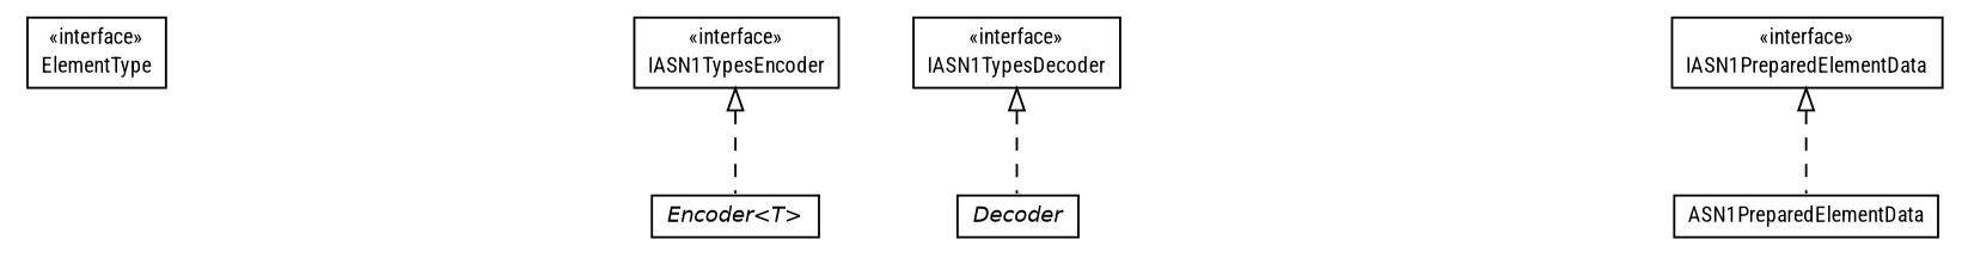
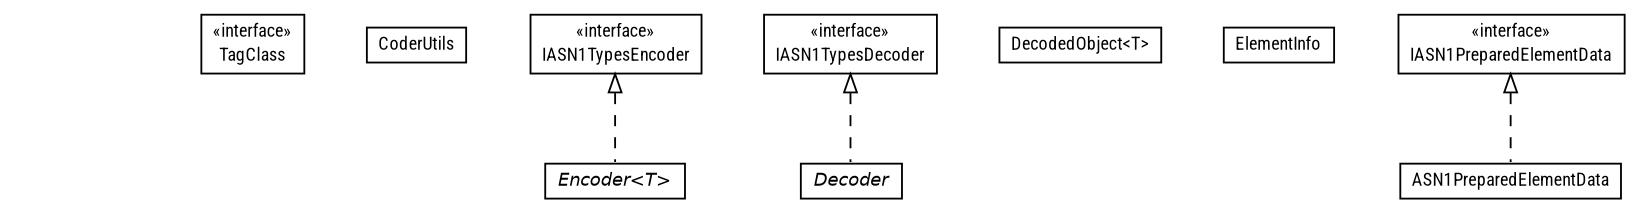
  digraph {
    fontname="Roboto Condensed"
    nodesep=0.25
    ranksep=0.5
    node [fontcolor=black fontname="Roboto Condensed" fontsize=10.0 shape=plaintext]
    edge [arrowtail=empty dir=back fontname="Roboto Condensed" fontsize=10 headport=p labelfontname=Helvetica labelfontsize=10 style=dashed tailport=p]
-   n1 [label=<<table title="org.universAAL.lddi.lib.ieeex73std.org.bn.coders.ElementType" border="0" cellborder="1" cellspacing="0" cellpadding="2" port="p" href="./ElementType.html"> 		<tr><td><table border="0" cellspacing="0" cellpadding="1"> <tr><td align="center" balign="center"> &#171;interface&#187; </td></tr> <tr><td align="center" balign="center"> ElementType </td></tr> 		</table></td></tr> 		</table>>]
+   n2 [label=<<table title="org.universAAL.lddi.lib.ieeex73std.org.bn.coders.TagClass" border="0" cellborder="1" cellspacing="0" cellpadding="2" port="p" href="./TagClass.html"> 		<tr><td><table border="0" cellspacing="0" cellpadding="1"> <tr><td align="center" balign="center"> &#171;interface&#187; </td></tr> <tr><td align="center" balign="center"> TagClass </td></tr> 		</table></td></tr> 		</table>>]
+   n3 [label=<<table title="org.universAAL.lddi.lib.ieeex73std.org.bn.coders.CoderUtils" border="0" cellborder="1" cellspacing="0" cellpadding="2" port="p" href="./CoderUtils.html"> 		<tr><td><table border="0" cellspacing="0" cellpadding="1"> <tr><td align="center" balign="center"> CoderUtils </td></tr> 		</table></td></tr> 		</table>>]
    n4 [label=<<table title="org.universAAL.lddi.lib.ieeex73std.org.bn.coders.Encoder" border="0" cellborder="1" cellspacing="0" cellpadding="2" port="p" href="./Encoder.html"> 		<tr><td><table border="0" cellspacing="0" cellpadding="1"> <tr><td align="center" balign="center"><font face="Helvetica-Oblique"> Encoder&lt;T&gt; </font></td></tr> 		</table></td></tr> 		</table>>]
    n5 [label=<<table title="org.universAAL.lddi.lib.ieeex73std.org.bn.coders.Decoder" border="0" cellborder="1" cellspacing="0" cellpadding="2" port="p" href="./Decoder.html"> 		<tr><td><table border="0" cellspacing="0" cellpadding="1"> <tr><td align="center" balign="center"><font face="Helvetica-Oblique"> Decoder </font></td></tr> 		</table></td></tr> 		</table>>]
+   n6 [label=<<table title="org.universAAL.lddi.lib.ieeex73std.org.bn.coders.DecodedObject" border="0" cellborder="1" cellspacing="0" cellpadding="2" port="p" href="./DecodedObject.html"> 		<tr><td><table border="0" cellspacing="0" cellpadding="1"> <tr><td align="center" balign="center"> DecodedObject&lt;T&gt; </td></tr> 		</table></td></tr> 		</table>>]
    n7 [label=<<table title="org.universAAL.lddi.lib.ieeex73std.org.bn.coders.IASN1TypesDecoder" border="0" cellborder="1" cellspacing="0" cellpadding="2" port="p" href="./IASN1TypesDecoder.html"> 		<tr><td><table border="0" cellspacing="0" cellpadding="1"> <tr><td align="center" balign="center"> &#171;interface&#187; </td></tr> <tr><td align="center" balign="center"> IASN1TypesDecoder </td></tr> 		</table></td></tr> 		</table>>]
+   n8 [label=<<table title="org.universAAL.lddi.lib.ieeex73std.org.bn.coders.ElementInfo" border="0" cellborder="1" cellspacing="0" cellpadding="2" port="p" href="./ElementInfo.html"> 		<tr><td><table border="0" cellspacing="0" cellpadding="1"> <tr><td align="center" balign="center"> ElementInfo </td></tr> 		</table></td></tr> 		</table>>]
    n9 [label=<<table title="org.universAAL.lddi.lib.ieeex73std.org.bn.coders.IASN1TypesEncoder" border="0" cellborder="1" cellspacing="0" cellpadding="2" port="p" href="./IASN1TypesEncoder.html"> 		<tr><td><table border="0" cellspacing="0" cellpadding="1"> <tr><td align="center" balign="center"> &#171;interface&#187; </td></tr> <tr><td align="center" balign="center"> IASN1TypesEncoder </td></tr> 		</table></td></tr> 		</table>>]
    n10 [label=<<table title="org.universAAL.lddi.lib.ieeex73std.org.bn.coders.ASN1PreparedElementData" border="0" cellborder="1" cellspacing="0" cellpadding="2" port="p" href="./ASN1PreparedElementData.html"> 		<tr><td><table border="0" cellspacing="0" cellpadding="1"> <tr><td align="center" balign="center"> ASN1PreparedElementData </td></tr> 		</table></td></tr> 		</table>>]
    n11 [label=<<table title="org.universAAL.lddi.lib.ieeex73std.org.bn.coders.IASN1PreparedElementData" border="0" cellborder="1" cellspacing="0" cellpadding="2" port="p" href="./IASN1PreparedElementData.html"> 		<tr><td><table border="0" cellspacing="0" cellpadding="1"> <tr><td align="center" balign="center"> &#171;interface&#187; </td></tr> <tr><td align="center" balign="center"> IASN1PreparedElementData </td></tr> 		</table></td></tr> 		</table>>]
    n7 -> n5
    n9 -> n4
    n11 -> n10
  }
